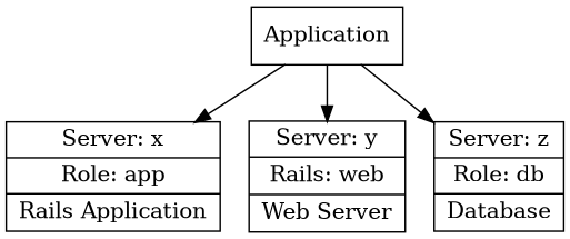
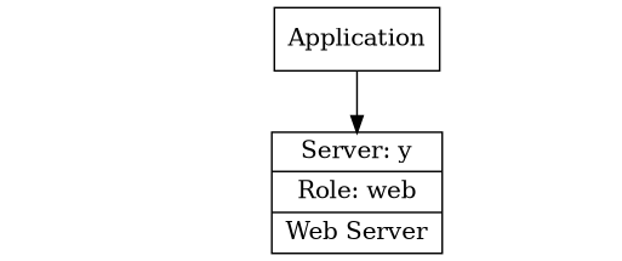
  digraph {
    rankdir=TB
    node [shape=record]
    n1 [label=Application]
-   n2 [label="{ Server: x | Role: app | Rails Application }"]
-   n3 [label="{ Server: y | Rails: web | Web Server }"]
-   n4 [label="{ Server: z | Role: db  | Database }"]
-   n1 -> n2
+   n3 [label="{ Server: y | Role: web | Web Server }"]
    n1 -> n3
-   n1 -> n4
  }
